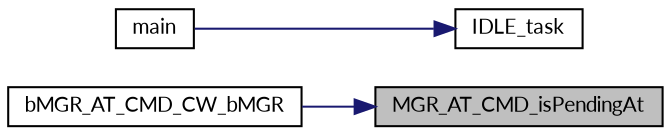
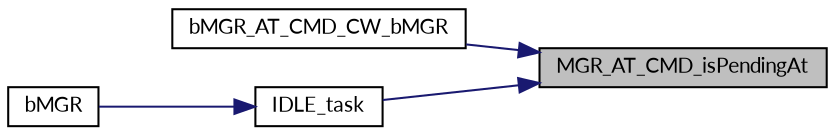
  digraph {
    fontname=Lato
    rankdir=RL
    node [color=black fillcolor=white fontname=Lato fontsize=10 shape=record style=filled]
    edge [color=midnightblue dir=back fontname=Lato fontsize=10 labelfontname=Helvetica labelfontsize=10 style=solid]
    n1 [fillcolor=grey75 fontcolor=black height=0.2 label=MGR_AT_CMD_isPendingAt width=0.4]
    n2 [height=0.2 label=bMGR_AT_CMD_CW_bMGR width=0.4]
    n3 [height=0.2 label=IDLE_task width=0.4]
-   n4 [height=0.2 label=main width=0.4]
+   n4 [height=0.2 label=bMGR width=0.4]
    n1 -> n2
+   n1 -> n3
    n3 -> n4
  }
